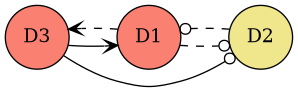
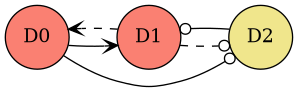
  digraph {
    nodesep="“4”"
    rankdir=LR
    node [fillcolor=salmon shape=circle style=filled]
    edge [arrowhead=odot style=dashed]
-   D3
+   D3 [label=D0]
    D1
    D2 [fillcolor=khaki]
    D3 -> D1 [arrowhead=vee style=""]
    D3 -> D2 [style=""]
    D1 -> D3 [arrowhead=vee]
    D1 -> D2
-   D2 -> D1
+   D2 -> D1 [style=solid]
  }
